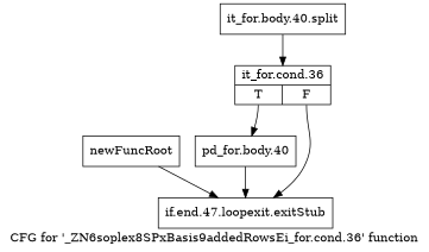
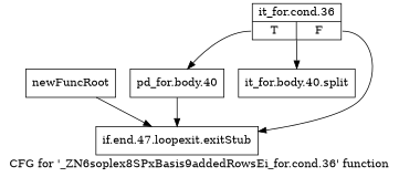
  digraph {
    label="CFG for '_ZN6soplex8SPxBasis9addedRowsEi_for.cond.36' function"
    node [shape=record]
    n1 [label="{newFuncRoot}"]
    n2 [label="{if.end.47.loopexit.exitStub}"]
    n3 [label="{it_for.cond.36|{<s0>T|<s1>F}}"]
    n4 [label="{pd_for.body.40}"]
    n5 [label="{it_for.body.40.split}"]
    n1 -> n2
    n3 -> n2 [tailport=s1]
    n3 -> n4 [tailport=s0]
    n4 -> n2
-   n5 -> n3
+   n3 -> n5
  }
